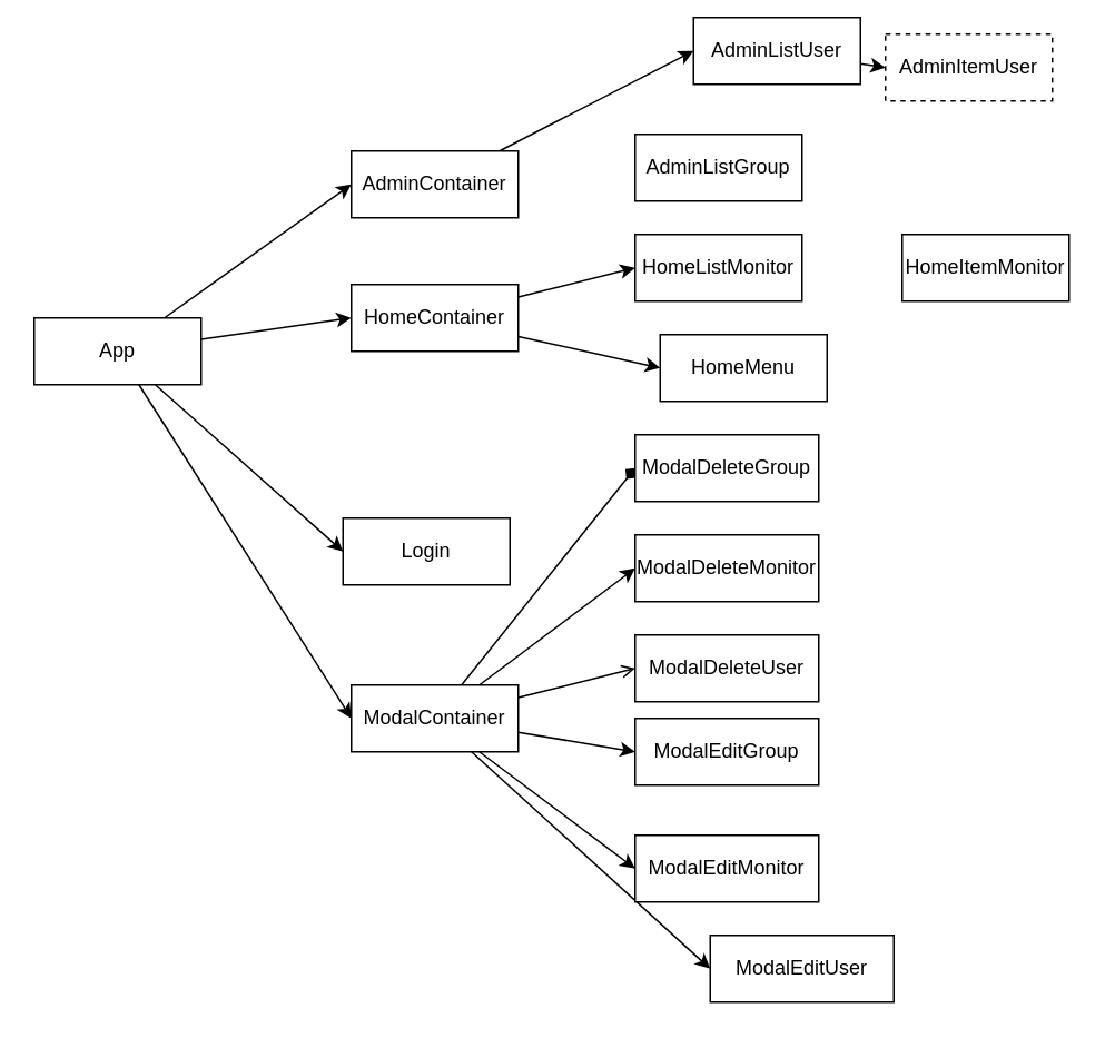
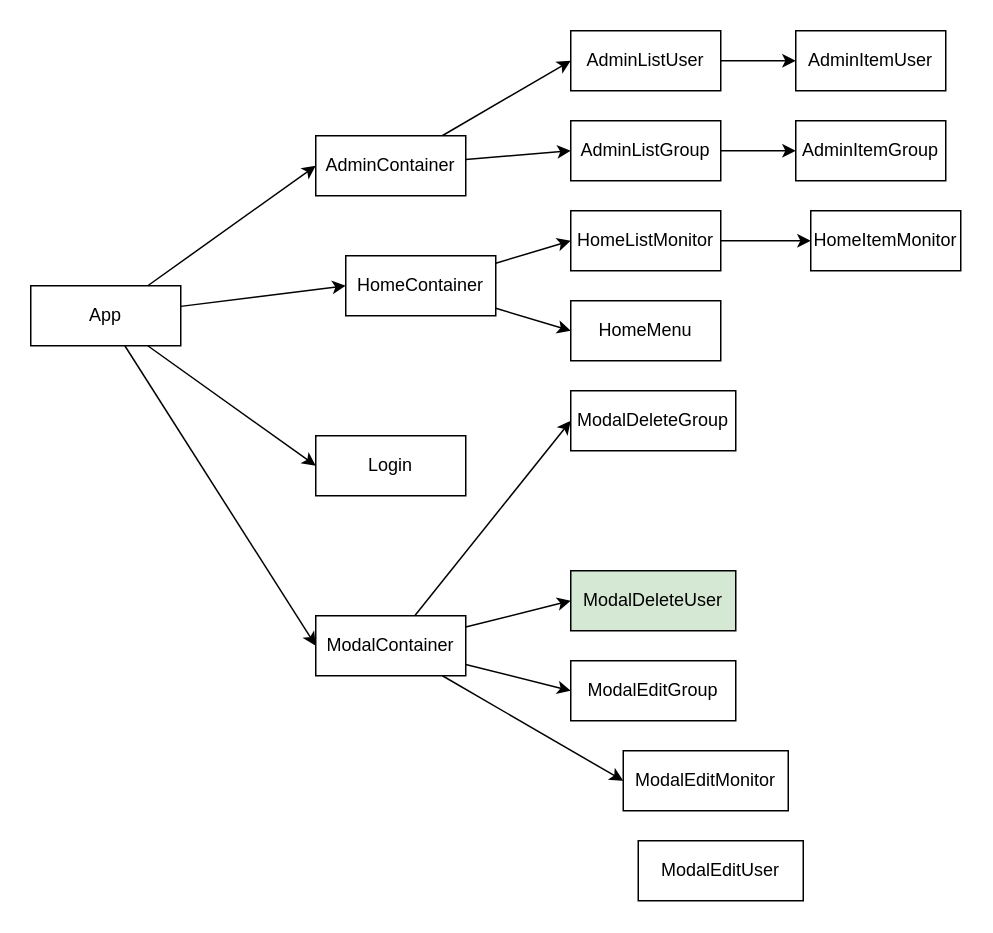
  <mxCell id="0" />
  <mxCell id="1" parent="0" />
  <mxCell id="2" style="rounded=0;orthogonalLoop=1;jettySize=auto;html=1;entryX=0;entryY=0.5;entryDx=0;entryDy=0;" edge="1" parent="1" source="6" target="13"><mxGeometry relative="1" as="geometry" /></mxCell>
  <mxCell id="3" style="edgeStyle=none;rounded=0;orthogonalLoop=1;jettySize=auto;html=1;entryX=0;entryY=0.5;entryDx=0;entryDy=0;" edge="1" parent="1" source="6" target="10"><mxGeometry relative="1" as="geometry" /></mxCell>
  <mxCell id="4" style="edgeStyle=none;rounded=0;orthogonalLoop=1;jettySize=auto;html=1;entryX=0;entryY=0.5;entryDx=0;entryDy=0;" edge="1" parent="1" source="6" target="7"><mxGeometry relative="1" as="geometry" /></mxCell>
  <mxCell id="5" style="edgeStyle=none;rounded=0;orthogonalLoop=1;jettySize=auto;html=1;entryX=0;entryY=0.5;entryDx=0;entryDy=0;" edge="1" parent="1" source="6" target="30"><mxGeometry relative="1" as="geometry" /></mxCell>
  <mxCell id="6" value="App" style="rounded=0;whiteSpace=wrap;html=1;" vertex="1" parent="1"><mxGeometry x="20" y="190" width="100" height="40" as="geometry" /></mxCell>
- <mxCell id="7" value="Login" style="rounded=0;whiteSpace=wrap;html=1;" vertex="1" parent="1"><mxGeometry x="205" y="310" width="100" height="40" as="geometry" /></mxCell>
+ <mxCell id="7" value="Login" style="rounded=0;whiteSpace=wrap;html=1;" vertex="1" parent="1"><mxGeometry x="210" y="290" width="100" height="40" as="geometry" /></mxCell>
  <mxCell id="8" style="edgeStyle=none;rounded=0;orthogonalLoop=1;jettySize=auto;html=1;entryX=0;entryY=0.5;entryDx=0;entryDy=0;" edge="1" parent="1" source="10" target="19"><mxGeometry relative="1" as="geometry" /></mxCell>
  <mxCell id="9" style="edgeStyle=none;rounded=0;orthogonalLoop=1;jettySize=auto;html=1;entryX=0;entryY=0.5;entryDx=0;entryDy=0;" edge="1" parent="1" source="10" target="20"><mxGeometry relative="1" as="geometry" /></mxCell>
- <mxCell id="10" value="HomeContainer" style="rounded=0;whiteSpace=wrap;html=1;" vertex="1" parent="1"><mxGeometry x="210" y="170" width="100" height="40" as="geometry" /></mxCell>
+ <mxCell id="10" value="HomeContainer" style="rounded=0;whiteSpace=wrap;html=1;" vertex="1" parent="1"><mxGeometry x="230" y="170" width="100" height="40" as="geometry" /></mxCell>
  <mxCell id="11" style="edgeStyle=none;rounded=0;orthogonalLoop=1;jettySize=auto;html=1;entryX=0;entryY=0.5;entryDx=0;entryDy=0;" edge="1" parent="1" source="13" target="15"><mxGeometry relative="1" as="geometry" /></mxCell>
+ <mxCell id="12" style="edgeStyle=none;rounded=0;orthogonalLoop=1;jettySize=auto;html=1;entryX=0;entryY=0.5;entryDx=0;entryDy=0;" edge="1" parent="1" source="13" target="17"><mxGeometry relative="1" as="geometry" /></mxCell>
  <mxCell id="13" value="AdminContainer" style="rounded=0;whiteSpace=wrap;html=1;" vertex="1" parent="1"><mxGeometry x="210" y="90" width="100" height="40" as="geometry" /></mxCell>
  <mxCell id="14" style="edgeStyle=none;rounded=0;orthogonalLoop=1;jettySize=auto;html=1;entryX=0;entryY=0.5;entryDx=0;entryDy=0;" edge="1" parent="1" source="15" target="23"><mxGeometry relative="1" as="geometry" /></mxCell>
- <mxCell id="15" value="AdminListUser" style="rounded=0;whiteSpace=wrap;html=1;" vertex="1" parent="1"><mxGeometry x="415" y="10" width="100" height="40" as="geometry" /></mxCell>
+ <mxCell id="15" value="AdminListUser" style="rounded=0;whiteSpace=wrap;html=1;" vertex="1" parent="1"><mxGeometry x="380" y="20" width="100" height="40" as="geometry" /></mxCell>
+ <mxCell id="16" style="edgeStyle=none;rounded=0;orthogonalLoop=1;jettySize=auto;html=1;entryX=0;entryY=0.5;entryDx=0;entryDy=0;" edge="1" parent="1" source="17" target="22"><mxGeometry relative="1" as="geometry" /></mxCell>
  <mxCell id="17" value="AdminListGroup" style="rounded=0;whiteSpace=wrap;html=1;" vertex="1" parent="1"><mxGeometry x="380" y="80" width="100" height="40" as="geometry" /></mxCell>
+ <mxCell id="18" style="edgeStyle=none;rounded=0;orthogonalLoop=1;jettySize=auto;html=1;entryX=0;entryY=0.5;entryDx=0;entryDy=0;" edge="1" parent="1" source="19" target="21"><mxGeometry relative="1" as="geometry" /></mxCell>
  <mxCell id="19" value="HomeListMonitor" style="rounded=0;whiteSpace=wrap;html=1;" vertex="1" parent="1"><mxGeometry x="380" y="140" width="100" height="40" as="geometry" /></mxCell>
- <mxCell id="20" value="HomeMenu" style="rounded=0;whiteSpace=wrap;html=1;" vertex="1" parent="1"><mxGeometry x="395" y="200" width="100" height="40" as="geometry" /></mxCell>
+ <mxCell id="20" value="HomeMenu" style="rounded=0;whiteSpace=wrap;html=1;" vertex="1" parent="1"><mxGeometry x="380" y="200" width="100" height="40" as="geometry" /></mxCell>
  <mxCell id="21" value="HomeItemMonitor" style="rounded=0;whiteSpace=wrap;html=1;" vertex="1" parent="1"><mxGeometry x="540" y="140" width="100" height="40" as="geometry" /></mxCell>
- <mxCell id="23" value="AdminItemUser" style="rounded=0;whiteSpace=wrap;html=1;dashed=1;" vertex="1" parent="1"><mxGeometry x="530" y="20" width="100" height="40" as="geometry" /></mxCell>
- <mxCell id="24" style="edgeStyle=none;rounded=0;orthogonalLoop=1;jettySize=auto;html=1;entryX=0;entryY=0.5;entryDx=0;entryDy=0;endArrow=diamond;" edge="1" parent="1" source="30" target="31"><mxGeometry relative="1" as="geometry" /></mxCell>
- <mxCell id="25" style="edgeStyle=none;rounded=0;orthogonalLoop=1;jettySize=auto;html=1;entryX=0;entryY=0.5;entryDx=0;entryDy=0;" edge="1" parent="1" source="30" target="33"><mxGeometry relative="1" as="geometry" /></mxCell>
- <mxCell id="26" style="edgeStyle=none;rounded=0;orthogonalLoop=1;jettySize=auto;html=1;entryX=0;entryY=0.5;entryDx=0;entryDy=0;endArrow=open;" edge="1" parent="1" source="30" target="32"><mxGeometry relative="1" as="geometry" /></mxCell>
+ <mxCell id="22" value="AdminItemGroup" style="rounded=0;whiteSpace=wrap;html=1;" vertex="1" parent="1"><mxGeometry x="530" y="80" width="100" height="40" as="geometry" /></mxCell>
+ <mxCell id="23" value="AdminItemUser" style="rounded=0;whiteSpace=wrap;html=1;" vertex="1" parent="1"><mxGeometry x="530" y="20" width="100" height="40" as="geometry" /></mxCell>
+ <mxCell id="24" style="edgeStyle=none;rounded=0;orthogonalLoop=1;jettySize=auto;html=1;entryX=0;entryY=0.5;entryDx=0;entryDy=0;" edge="1" parent="1" source="30" target="31"><mxGeometry relative="1" as="geometry" /></mxCell>
+ <mxCell id="26" style="edgeStyle=none;rounded=0;orthogonalLoop=1;jettySize=auto;html=1;entryX=0;entryY=0.5;entryDx=0;entryDy=0;" edge="1" parent="1" source="30" target="32"><mxGeometry relative="1" as="geometry" /></mxCell>
  <mxCell id="27" style="edgeStyle=none;rounded=0;orthogonalLoop=1;jettySize=auto;html=1;entryX=0;entryY=0.5;entryDx=0;entryDy=0;" edge="1" parent="1" source="30" target="34"><mxGeometry relative="1" as="geometry" /></mxCell>
  <mxCell id="28" style="edgeStyle=none;rounded=0;orthogonalLoop=1;jettySize=auto;html=1;entryX=0;entryY=0.5;entryDx=0;entryDy=0;" edge="1" parent="1" source="30" target="36"><mxGeometry relative="1" as="geometry" /></mxCell>
- <mxCell id="29" style="edgeStyle=none;rounded=0;orthogonalLoop=1;jettySize=auto;html=1;entryX=0;entryY=0.5;entryDx=0;entryDy=0;" edge="1" parent="1" source="30" target="35"><mxGeometry relative="1" as="geometry" /></mxCell>
  <mxCell id="30" value="ModalContainer" style="rounded=0;whiteSpace=wrap;html=1;" vertex="1" parent="1"><mxGeometry x="210" y="410" width="100" height="40" as="geometry" /></mxCell>
  <mxCell id="31" value="ModalDeleteGroup" style="rounded=0;whiteSpace=wrap;html=1;" vertex="1" parent="1"><mxGeometry x="380" y="260" width="110" height="40" as="geometry" /></mxCell>
- <mxCell id="32" value="&lt;div&gt;ModalDeleteUser&lt;/div&gt;" style="rounded=0;whiteSpace=wrap;html=1;" vertex="1" parent="1"><mxGeometry x="380" y="380" width="110" height="40" as="geometry" /></mxCell>
- <mxCell id="33" value="ModalDeleteMonitor" style="rounded=0;whiteSpace=wrap;html=1;" vertex="1" parent="1"><mxGeometry x="380" y="320" width="110" height="40" as="geometry" /></mxCell>
- <mxCell id="34" value="ModalEditGroup" style="rounded=0;whiteSpace=wrap;html=1;" vertex="1" parent="1"><mxGeometry x="380" y="430" width="110" height="40" as="geometry" /></mxCell>
+ <mxCell id="32" value="&lt;div&gt;ModalDeleteUser&lt;/div&gt;" style="rounded=0;whiteSpace=wrap;html=1;fillColor=#d5e8d4;" vertex="1" parent="1"><mxGeometry x="380" y="380" width="110" height="40" as="geometry" /></mxCell>
+ <mxCell id="34" value="ModalEditGroup" style="rounded=0;whiteSpace=wrap;html=1;" vertex="1" parent="1"><mxGeometry x="380" y="440" width="110" height="40" as="geometry" /></mxCell>
  <mxCell id="35" value="&lt;div&gt;ModalEditUser&lt;/div&gt;" style="rounded=0;whiteSpace=wrap;html=1;" vertex="1" parent="1"><mxGeometry x="425" y="560" width="110" height="40" as="geometry" /></mxCell>
- <mxCell id="36" value="ModalEditMonitor" style="rounded=0;whiteSpace=wrap;html=1;" vertex="1" parent="1"><mxGeometry x="380" y="500" width="110" height="40" as="geometry" /></mxCell>
+ <mxCell id="36" value="ModalEditMonitor" style="rounded=0;whiteSpace=wrap;html=1;" vertex="1" parent="1"><mxGeometry x="415" y="500" width="110" height="40" as="geometry" /></mxCell>
